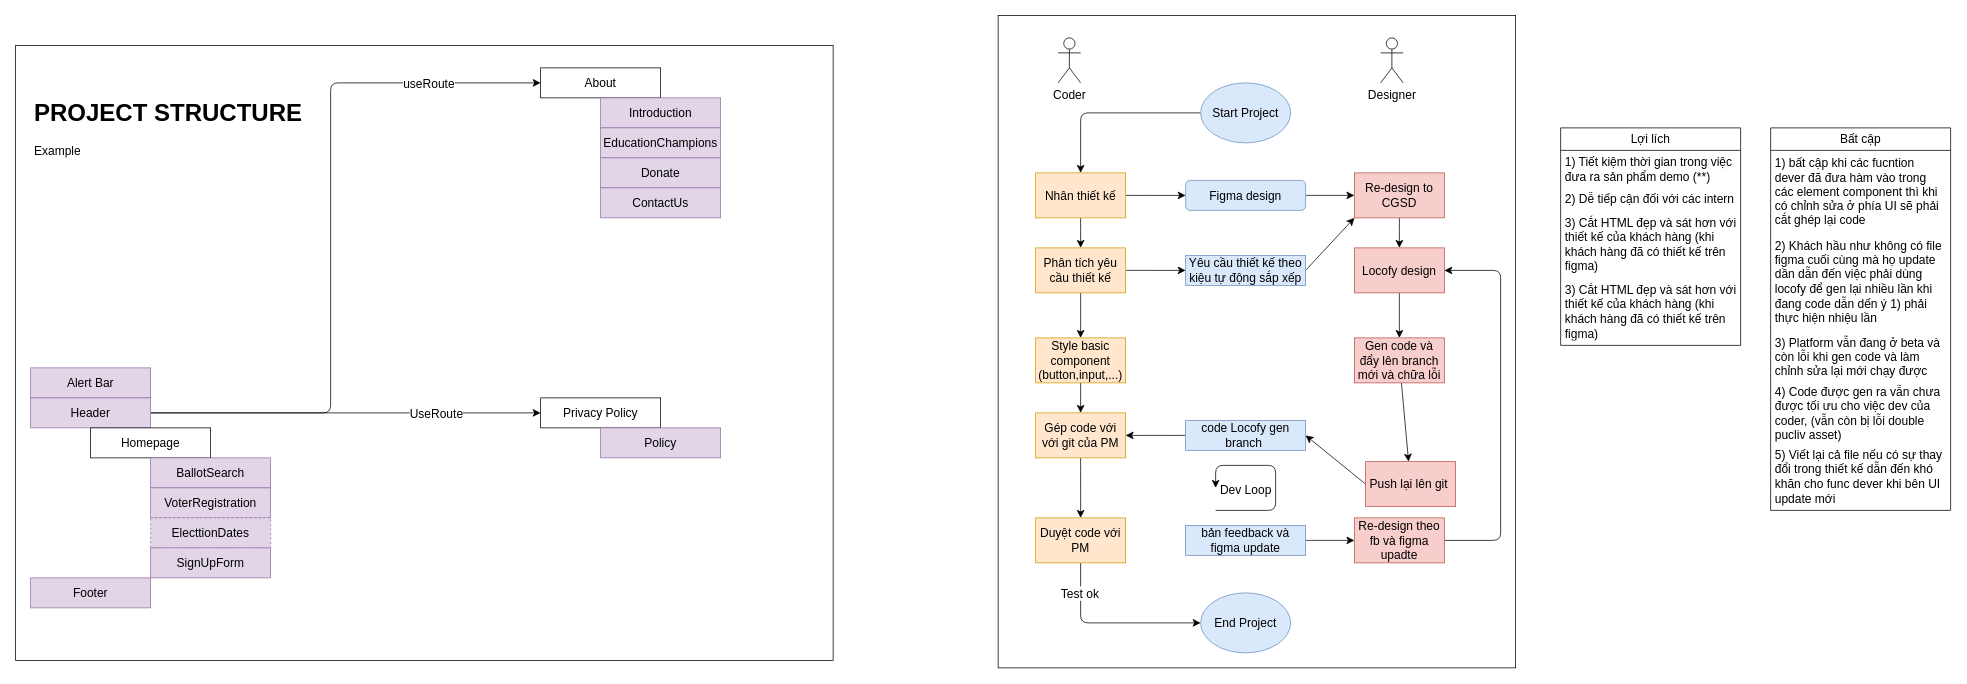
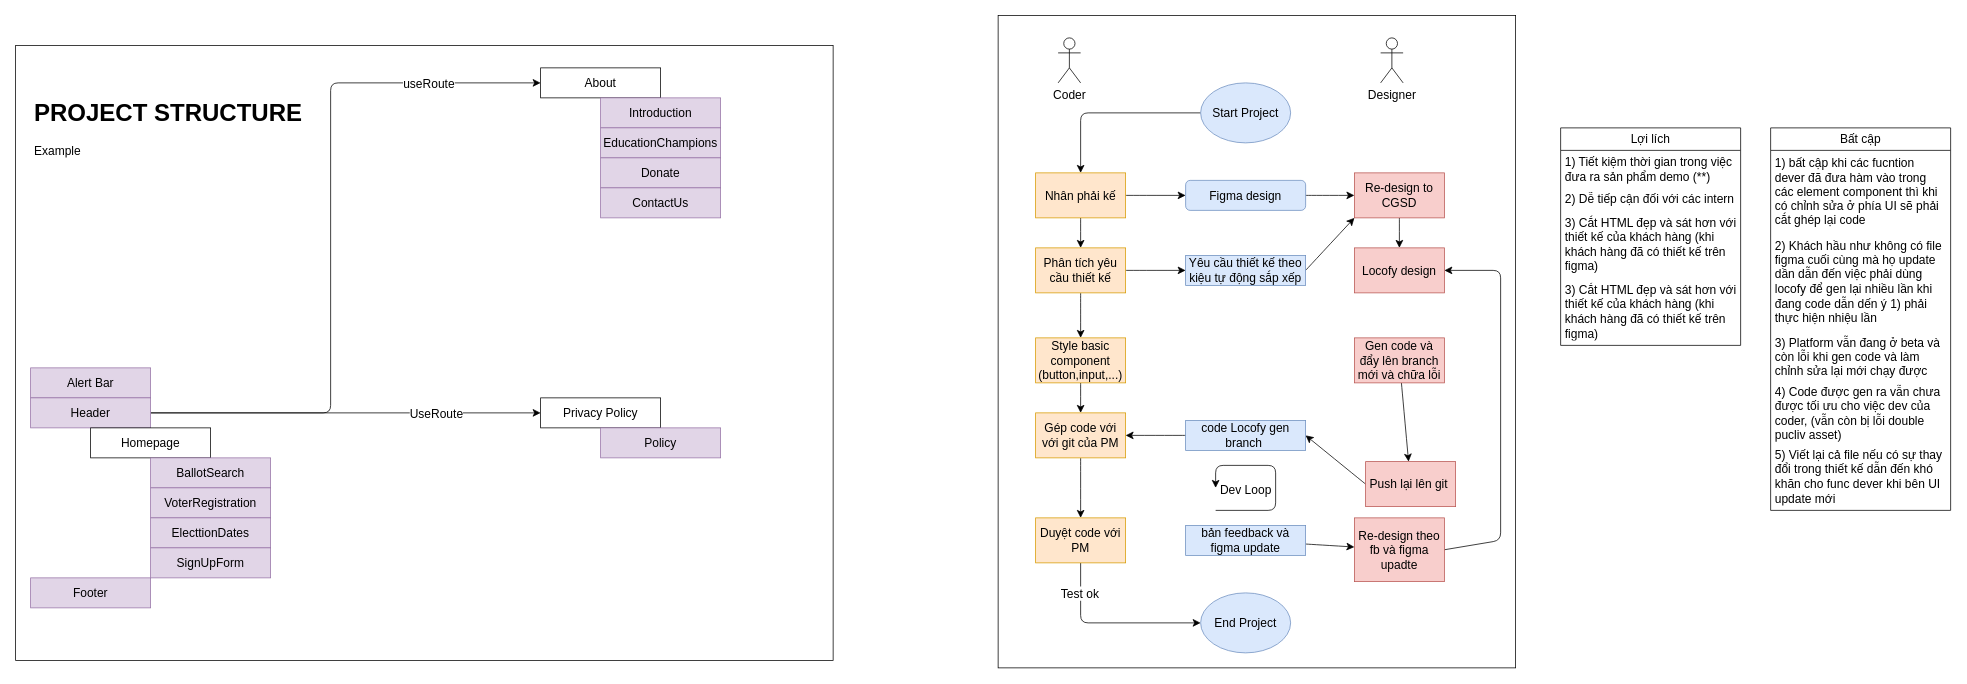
  <mxCell id="0" />
  <mxCell id="1" parent="0" />
  <mxCell id="2" value="" style="rounded=0;whiteSpace=wrap;html=1;fontSize=16;" parent="1" vertex="1"><mxGeometry x="1330" y="20" width="690" height="870" as="geometry" /></mxCell>
  <mxCell id="3" value="" style="rounded=0;whiteSpace=wrap;html=1;fontSize=16;" parent="1" vertex="1"><mxGeometry x="20" y="60" width="1090" height="820" as="geometry" /></mxCell>
  <mxCell id="4" value="Alert Bar" style="rounded=0;whiteSpace=wrap;html=1;fontSize=16;fillColor=#e1d5e7;strokeColor=#9673a6;" parent="1" vertex="1"><mxGeometry x="40" y="490" width="160" height="40" as="geometry" /></mxCell>
  <mxCell id="5" style="edgeStyle=none;rounded=1;orthogonalLoop=1;jettySize=auto;html=1;exitX=1;exitY=0.5;exitDx=0;exitDy=0;entryX=0;entryY=0.5;entryDx=0;entryDy=0;fontSize=12;startSize=8;endSize=8;" parent="1" source="9" target="16" edge="1"><mxGeometry relative="1" as="geometry"><Array as="points"><mxPoint x="440" y="550" /><mxPoint x="440" y="110" /></Array></mxGeometry></mxCell>
  <mxCell id="6" value="useRoute" style="edgeLabel;html=1;align=center;verticalAlign=middle;resizable=0;points=[];fontSize=16;" parent="5" vertex="1" connectable="0"><mxGeometry x="0.213" y="1" relative="1" as="geometry"><mxPoint x="131" y="-98" as="offset" /></mxGeometry></mxCell>
  <mxCell id="7" style="edgeStyle=none;rounded=1;orthogonalLoop=1;jettySize=auto;html=1;exitX=1;exitY=0.5;exitDx=0;exitDy=0;entryX=0;entryY=0.5;entryDx=0;entryDy=0;fontSize=12;startSize=8;endSize=8;" parent="1" source="9" target="21" edge="1"><mxGeometry relative="1" as="geometry" /></mxCell>
  <mxCell id="8" value="UseRoute" style="edgeLabel;html=1;align=center;verticalAlign=middle;resizable=0;points=[];fontSize=16;" parent="7" vertex="1" connectable="0"><mxGeometry x="0.301" y="3" relative="1" as="geometry"><mxPoint x="42" y="3" as="offset" /></mxGeometry></mxCell>
  <mxCell id="9" value="Header" style="rounded=0;whiteSpace=wrap;html=1;fontSize=16;fillColor=#e1d5e7;strokeColor=#9673a6;" parent="1" vertex="1"><mxGeometry x="40" y="530" width="160" height="40" as="geometry" /></mxCell>
  <mxCell id="10" value="Footer" style="rounded=0;whiteSpace=wrap;html=1;fontSize=16;fillColor=#e1d5e7;strokeColor=#9673a6;" parent="1" vertex="1"><mxGeometry x="40" y="770" width="160" height="40" as="geometry" /></mxCell>
  <mxCell id="11" value="Homepage" style="rounded=0;whiteSpace=wrap;html=1;fontSize=16;" parent="1" vertex="1"><mxGeometry y="570" width="160" height="40" as="geometry" x="120" /></mxCell>
  <mxCell id="12" value="BallotSearch" style="rounded=0;whiteSpace=wrap;html=1;fontSize=16;fillColor=#e1d5e7;strokeColor=#9673a6;" parent="1" vertex="1"><mxGeometry x="200" y="610" width="160" height="40" as="geometry" /></mxCell>
  <mxCell id="13" value="VoterRegistration" style="rounded=0;whiteSpace=wrap;html=1;fontSize=16;fillColor=#e1d5e7;strokeColor=#9673a6;" parent="1" vertex="1"><mxGeometry x="200" width="160" height="40" as="geometry" y="650" /></mxCell>
- <mxCell id="14" value="ElecttionDates" style="rounded=0;whiteSpace=wrap;html=1;fontSize=16;fillColor=#e1d5e7;strokeColor=#9673a6;dashed=1;" parent="1" vertex="1"><mxGeometry x="200" y="690" width="160" height="40" as="geometry" /></mxCell>
+ <mxCell id="14" value="ElecttionDates" style="rounded=0;whiteSpace=wrap;html=1;fontSize=16;fillColor=#e1d5e7;strokeColor=#9673a6;" parent="1" vertex="1"><mxGeometry x="200" y="690" width="160" height="40" as="geometry" /></mxCell>
  <mxCell id="15" value="SignUpForm" style="rounded=0;whiteSpace=wrap;html=1;fontSize=16;fillColor=#e1d5e7;strokeColor=#9673a6;" parent="1" vertex="1"><mxGeometry x="200" y="730" width="160" height="40" as="geometry" /></mxCell>
  <mxCell id="16" value="About" style="rounded=0;whiteSpace=wrap;html=1;fontSize=16;" parent="1" vertex="1"><mxGeometry x="720" y="90" width="160" height="40" as="geometry" /></mxCell>
  <mxCell id="17" value="Introduction" style="rounded=0;whiteSpace=wrap;html=1;fontSize=16;fillColor=#e1d5e7;strokeColor=#9673a6;" parent="1" vertex="1"><mxGeometry x="800" y="130" width="160" height="40" as="geometry" /></mxCell>
  <mxCell id="18" value="EducationChampions" style="rounded=0;whiteSpace=wrap;html=1;fontSize=16;fillColor=#e1d5e7;strokeColor=#9673a6;" parent="1" vertex="1"><mxGeometry x="800" y="170" width="160" height="40" as="geometry" /></mxCell>
  <mxCell id="19" value="Donate" style="rounded=0;whiteSpace=wrap;html=1;fontSize=16;fillColor=#e1d5e7;strokeColor=#9673a6;" parent="1" vertex="1"><mxGeometry x="800" y="210" width="160" height="40" as="geometry" /></mxCell>
  <mxCell id="20" value="ContactUs" style="rounded=0;whiteSpace=wrap;html=1;fontSize=16;fillColor=#e1d5e7;strokeColor=#9673a6;" parent="1" vertex="1"><mxGeometry x="800" y="250" width="160" height="40" as="geometry" /></mxCell>
  <mxCell id="21" value="Privacy Policy" style="rounded=0;whiteSpace=wrap;html=1;fontSize=16;" parent="1" vertex="1"><mxGeometry x="720" y="530" width="160" height="40" as="geometry" /></mxCell>
  <mxCell id="22" value="Policy" style="rounded=0;whiteSpace=wrap;html=1;fontSize=16;fillColor=#e1d5e7;strokeColor=#9673a6;" parent="1" vertex="1"><mxGeometry x="800" y="570" width="160" height="40" as="geometry" /></mxCell>
  <mxCell id="23" value="&lt;h1&gt;PROJECT STRUCTURE&lt;/h1&gt;&lt;div&gt;Example&lt;/div&gt;" style="text;html=1;strokeColor=none;fillColor=none;spacing=5;spacingTop=-20;whiteSpace=wrap;overflow=hidden;rounded=0;fontSize=16;" parent="1" vertex="1"><mxGeometry x="40" y="120" width="390" height="120" as="geometry" /></mxCell>
  <mxCell id="24" value="Coder" style="shape=umlActor;verticalLabelPosition=bottom;verticalAlign=top;html=1;outlineConnect=0;fontSize=16;" parent="1" vertex="1"><mxGeometry x="1410" y="50" width="30" height="60" as="geometry" /></mxCell>
  <mxCell id="25" style="edgeStyle=none;curved=1;rounded=0;orthogonalLoop=1;jettySize=auto;html=1;exitX=1;exitY=0.5;exitDx=0;exitDy=0;entryX=0;entryY=0.5;entryDx=0;entryDy=0;fontSize=12;startSize=8;endSize=8;" parent="1" source="26" target="29" edge="1"><mxGeometry relative="1" as="geometry" /></mxCell>
  <mxCell id="26" value="Figma design" style="whiteSpace=wrap;html=1;fontSize=16;fillColor=#dae8fc;strokeColor=#6c8ebf;rounded=1;" parent="1" vertex="1"><mxGeometry x="1580" y="240" width="160" height="40" as="geometry" /></mxCell>
  <mxCell id="27" value="Designer" style="shape=umlActor;verticalLabelPosition=bottom;verticalAlign=top;html=1;outlineConnect=0;fontSize=16;" parent="1" vertex="1"><mxGeometry x="1840" y="50" width="30" height="60" as="geometry" /></mxCell>
  <mxCell id="28" value="" style="edgeStyle=none;curved=1;rounded=0;orthogonalLoop=1;jettySize=auto;html=1;fontSize=12;startSize=8;endSize=8;" parent="1" source="29" target="34" edge="1"><mxGeometry relative="1" as="geometry" /></mxCell>
  <mxCell id="29" value="Re-design to CGSD" style="rounded=0;whiteSpace=wrap;html=1;fontSize=16;fillColor=#f8cecc;strokeColor=#b85450;" parent="1" vertex="1"><mxGeometry x="1805" y="230" width="120" height="60" as="geometry" /></mxCell>
  <mxCell id="30" style="edgeStyle=none;curved=1;rounded=0;orthogonalLoop=1;jettySize=auto;html=1;exitX=1;exitY=0.5;exitDx=0;exitDy=0;entryX=0;entryY=0.5;entryDx=0;entryDy=0;fontSize=12;startSize=8;endSize=8;" parent="1" source="32" target="26" edge="1"><mxGeometry relative="1" as="geometry" /></mxCell>
  <mxCell id="31" value="" style="edgeStyle=none;curved=1;rounded=0;orthogonalLoop=1;jettySize=auto;html=1;fontSize=12;startSize=8;endSize=8;" parent="1" source="32" target="39" edge="1"><mxGeometry relative="1" as="geometry" /></mxCell>
- <mxCell id="32" value="Nhân thiết kế" style="rounded=0;whiteSpace=wrap;html=1;fontSize=16;fillColor=#ffe6cc;strokeColor=#d79b00;" parent="1" vertex="1"><mxGeometry x="1380" y="230" width="120" height="60" as="geometry" /></mxCell>
- <mxCell id="33" value="" style="edgeStyle=none;curved=1;rounded=0;orthogonalLoop=1;jettySize=auto;html=1;fontSize=12;startSize=8;endSize=8;" parent="1" source="34" target="41" edge="1"><mxGeometry relative="1" as="geometry" /></mxCell>
+ <mxCell id="32" value="Nhân phải kế" style="rounded=0;whiteSpace=wrap;html=1;fontSize=16;fillColor=#ffe6cc;strokeColor=#d79b00;" parent="1" vertex="1"><mxGeometry x="1380" y="230" width="120" height="60" as="geometry" /></mxCell>
  <mxCell id="34" value="Locofy design" style="whiteSpace=wrap;html=1;fontSize=16;rounded=0;fillColor=#f8cecc;strokeColor=#b85450;" parent="1" vertex="1"><mxGeometry x="1805" y="330" width="120" height="60" as="geometry" /></mxCell>
  <mxCell id="35" style="edgeStyle=none;curved=1;rounded=0;orthogonalLoop=1;jettySize=auto;html=1;exitX=1;exitY=0.5;exitDx=0;exitDy=0;entryX=0;entryY=1;entryDx=0;entryDy=0;fontSize=12;startSize=8;endSize=8;" parent="1" source="36" target="29" edge="1"><mxGeometry relative="1" as="geometry" /></mxCell>
  <mxCell id="36" value="Yêu cầu thiết kế theo kiệu tự động sắp xếp" style="rounded=0;whiteSpace=wrap;html=1;fontSize=16;fillColor=#dae8fc;strokeColor=#6c8ebf;" parent="1" vertex="1"><mxGeometry x="1580" y="340" width="160" height="40" as="geometry" /></mxCell>
  <mxCell id="37" style="edgeStyle=none;curved=1;rounded=0;orthogonalLoop=1;jettySize=auto;html=1;entryX=0;entryY=0.5;entryDx=0;entryDy=0;fontSize=12;startSize=8;endSize=8;" parent="1" source="39" target="36" edge="1"><mxGeometry relative="1" as="geometry" /></mxCell>
  <mxCell id="38" value="" style="edgeStyle=none;curved=1;rounded=0;orthogonalLoop=1;jettySize=auto;html=1;fontSize=12;startSize=8;endSize=8;" parent="1" source="39" target="43" edge="1"><mxGeometry relative="1" as="geometry" /></mxCell>
  <mxCell id="39" value="Phân tích yêu cầu thiết kế" style="rounded=0;whiteSpace=wrap;html=1;fontSize=16;fillColor=#ffe6cc;strokeColor=#d79b00;" parent="1" vertex="1"><mxGeometry x="1380" y="330" width="120" height="60" as="geometry" /></mxCell>
  <mxCell id="40" value="" style="edgeStyle=none;curved=1;rounded=0;orthogonalLoop=1;jettySize=auto;html=1;fontSize=12;startSize=8;endSize=8;" parent="1" source="41" target="45" edge="1"><mxGeometry relative="1" as="geometry" /></mxCell>
  <mxCell id="41" value="Gen code và đẩy lên branch mới và chữa lỗi" style="whiteSpace=wrap;html=1;fontSize=16;rounded=0;fillColor=#f8cecc;strokeColor=#b85450;" parent="1" vertex="1"><mxGeometry x="1805" y="450" width="120" height="60" as="geometry" /></mxCell>
  <mxCell id="42" value="" style="edgeStyle=none;curved=1;rounded=0;orthogonalLoop=1;jettySize=auto;html=1;fontSize=12;startSize=8;endSize=8;" parent="1" source="43" target="49" edge="1"><mxGeometry relative="1" as="geometry" /></mxCell>
  <mxCell id="43" value="Style basic component (button,input,...)" style="rounded=0;whiteSpace=wrap;html=1;fontSize=16;fillColor=#ffe6cc;strokeColor=#d79b00;" parent="1" vertex="1"><mxGeometry x="1380" y="450" width="120" height="60" as="geometry" /></mxCell>
  <mxCell id="44" style="edgeStyle=none;curved=1;rounded=0;orthogonalLoop=1;jettySize=auto;html=1;exitX=0;exitY=0.5;exitDx=0;exitDy=0;entryX=1;entryY=0.5;entryDx=0;entryDy=0;fontSize=12;startSize=8;endSize=8;" parent="1" source="45" target="47" edge="1"><mxGeometry relative="1" as="geometry" /></mxCell>
  <mxCell id="45" value="Push lại lên git&amp;nbsp;" style="whiteSpace=wrap;html=1;fontSize=16;rounded=0;fillColor=#f8cecc;strokeColor=#b85450;" parent="1" vertex="1"><mxGeometry x="1820" y="615" width="120" height="60" as="geometry" /></mxCell>
  <mxCell id="46" style="edgeStyle=none;curved=1;rounded=0;orthogonalLoop=1;jettySize=auto;html=1;exitX=0;exitY=0.5;exitDx=0;exitDy=0;entryX=1;entryY=0.5;entryDx=0;entryDy=0;fontSize=12;startSize=8;endSize=8;" parent="1" source="47" target="49" edge="1"><mxGeometry relative="1" as="geometry" /></mxCell>
  <mxCell id="47" value="code Locofy gen branch&amp;nbsp;" style="rounded=0;whiteSpace=wrap;html=1;fontSize=16;fillColor=#dae8fc;strokeColor=#6c8ebf;" parent="1" vertex="1"><mxGeometry x="1580" y="560" width="160" height="40" as="geometry" /></mxCell>
  <mxCell id="48" value="" style="edgeStyle=none;curved=1;rounded=0;orthogonalLoop=1;jettySize=auto;html=1;fontSize=12;startSize=8;endSize=8;" parent="1" source="49" target="52" edge="1"><mxGeometry relative="1" as="geometry" /></mxCell>
  <mxCell id="49" value="Gép code với với git của PM" style="rounded=0;whiteSpace=wrap;html=1;fontSize=16;fillColor=#ffe6cc;strokeColor=#d79b00;" parent="1" vertex="1"><mxGeometry x="1380" y="550" width="120" height="60" as="geometry" /></mxCell>
  <mxCell id="50" style="edgeStyle=none;rounded=1;orthogonalLoop=1;jettySize=auto;html=1;exitX=0.5;exitY=1;exitDx=0;exitDy=0;entryX=0;entryY=0.5;entryDx=0;entryDy=0;fontSize=12;startSize=8;endSize=8;" parent="1" source="52" target="59" edge="1"><mxGeometry relative="1" as="geometry"><mxPoint x="1580" y="830" as="targetPoint" /><Array as="points"><mxPoint x="1440" y="830" /></Array></mxGeometry></mxCell>
  <mxCell id="51" value="Test ok" style="edgeLabel;html=1;align=center;verticalAlign=middle;resizable=0;points=[];fontSize=16;" parent="50" vertex="1" connectable="0"><mxGeometry x="-0.663" y="-2" relative="1" as="geometry"><mxPoint as="offset" /></mxGeometry></mxCell>
  <mxCell id="52" value="Duyệt code với PM" style="rounded=0;whiteSpace=wrap;html=1;fontSize=16;fillColor=#ffe6cc;strokeColor=#d79b00;" parent="1" vertex="1"><mxGeometry x="1380" y="690" width="120" height="60" as="geometry" /></mxCell>
  <mxCell id="53" value="" style="edgeStyle=none;curved=1;rounded=0;orthogonalLoop=1;jettySize=auto;html=1;fontSize=12;startSize=8;endSize=8;" parent="1" source="54" target="56" edge="1"><mxGeometry relative="1" as="geometry" /></mxCell>
  <mxCell id="54" value="bản feedback và figma update" style="rounded=0;whiteSpace=wrap;html=1;fontSize=16;fillColor=#dae8fc;strokeColor=#6c8ebf;" parent="1" vertex="1"><mxGeometry x="1580" y="700" width="160" height="40" as="geometry" /></mxCell>
  <mxCell id="55" style="edgeStyle=none;rounded=1;orthogonalLoop=1;jettySize=auto;html=1;exitX=1;exitY=0.5;exitDx=0;exitDy=0;fontSize=12;startSize=8;endSize=8;entryX=1;entryY=0.5;entryDx=0;entryDy=0;" parent="1" source="56" target="34" edge="1"><mxGeometry relative="1" as="geometry"><mxPoint x="2010" y="370" as="targetPoint" /><Array as="points"><mxPoint x="2000" y="720" /><mxPoint x="2000" y="360" /></Array></mxGeometry></mxCell>
- <mxCell id="56" value="Re-design theo fb và figma upadte" style="rounded=0;whiteSpace=wrap;html=1;fontSize=16;fillColor=#f8cecc;strokeColor=#b85450;" parent="1" vertex="1"><mxGeometry x="1805" y="690" width="120" height="60" as="geometry" /></mxCell>
+ <mxCell id="56" value="Re-design theo fb và figma upadte" style="rounded=0;whiteSpace=wrap;html=1;fontSize=16;fillColor=#f8cecc;strokeColor=#b85450;" parent="1" vertex="1"><mxGeometry x="1805" y="690" width="120" height="85" as="geometry" /></mxCell>
  <mxCell id="57" value="" style="endArrow=classic;html=1;rounded=1;fontSize=12;startSize=8;endSize=8;" parent="1" edge="1"><mxGeometry width="50" height="50" relative="1" as="geometry"><mxPoint x="1620" y="680" as="sourcePoint" /><mxPoint x="1620" as="targetPoint" y="650" /><Array as="points"><mxPoint x="1700" y="680" /><mxPoint x="1700" y="620" /><mxPoint x="1620" y="620" /></Array></mxGeometry></mxCell>
  <mxCell id="58" value="Dev Loop" style="text;html=1;align=center;verticalAlign=middle;resizable=0;points=[];autosize=1;strokeColor=none;fillColor=none;fontSize=16;" parent="1" vertex="1"><mxGeometry x="1615" y="638" width="90" height="30" as="geometry" /></mxCell>
  <mxCell id="59" value="End Project" style="ellipse;whiteSpace=wrap;html=1;fontSize=16;fillColor=#dae8fc;strokeColor=#6c8ebf;" parent="1" vertex="1"><mxGeometry x="1600" y="790" width="120" height="80" as="geometry" /></mxCell>
  <mxCell id="60" style="edgeStyle=none;rounded=1;orthogonalLoop=1;jettySize=auto;html=1;exitX=0;exitY=0.5;exitDx=0;exitDy=0;entryX=0.5;entryY=0;entryDx=0;entryDy=0;fontSize=12;startSize=8;endSize=8;" parent="1" source="61" target="32" edge="1"><mxGeometry relative="1" as="geometry"><Array as="points"><mxPoint x="1440" y="150" /></Array></mxGeometry></mxCell>
  <mxCell id="61" value="Start Project" style="ellipse;whiteSpace=wrap;html=1;fontSize=16;fillColor=#dae8fc;strokeColor=#6c8ebf;" parent="1" vertex="1"><mxGeometry x="1600" y="110" width="120" height="80" as="geometry" /></mxCell>
  <mxCell id="62" value="Lợi lích" style="swimlane;fontStyle=0;childLayout=stackLayout;horizontal=1;startSize=30;horizontalStack=0;resizeParent=1;resizeParentMax=0;resizeLast=0;collapsible=1;marginBottom=0;whiteSpace=wrap;html=1;fontSize=16;" vertex="1" parent="1"><mxGeometry x="2080" y="170" width="240" height="290" as="geometry" /></mxCell>
  <mxCell id="63" value="1) Tiết kiệm thời gian trong việc đưa ra sản phẩm demo (**)" style="text;strokeColor=none;fillColor=none;align=left;verticalAlign=middle;spacingLeft=4;spacingRight=4;overflow=hidden;points=[[0,0.5],[1,0.5]];portConstraint=eastwest;rotatable=0;whiteSpace=wrap;html=1;fontSize=16;" vertex="1" parent="62"><mxGeometry y="30" width="240" height="50" as="geometry" /></mxCell>
  <mxCell id="64" value="2) Dễ tiếp cận đối với các intern" style="text;strokeColor=none;fillColor=none;align=left;verticalAlign=middle;spacingLeft=4;spacingRight=4;overflow=hidden;points=[[0,0.5],[1,0.5]];portConstraint=eastwest;rotatable=0;whiteSpace=wrap;html=1;fontSize=16;" vertex="1" parent="62"><mxGeometry y="80" width="240" height="30" as="geometry" /></mxCell>
  <mxCell id="65" value="3) Cắt HTML đẹp và sát hơn với thiết kế của khách hàng (khi khách hàng đã có thiết kế trên figma)" style="text;strokeColor=none;fillColor=none;align=left;verticalAlign=middle;spacingLeft=4;spacingRight=4;overflow=hidden;points=[[0,0.5],[1,0.5]];portConstraint=eastwest;rotatable=0;whiteSpace=wrap;html=1;fontSize=16;" vertex="1" parent="62"><mxGeometry y="110" width="240" height="90" as="geometry" /></mxCell>
  <mxCell id="66" value="3) Cắt HTML đẹp và sát hơn với thiết kế của khách hàng (khi khách hàng đã có thiết kế trên figma)" style="text;strokeColor=none;fillColor=none;align=left;verticalAlign=middle;spacingLeft=4;spacingRight=4;overflow=hidden;points=[[0,0.5],[1,0.5]];portConstraint=eastwest;rotatable=0;whiteSpace=wrap;html=1;fontSize=16;" vertex="1" parent="62"><mxGeometry y="200" width="240" height="90" as="geometry" /></mxCell>
  <mxCell id="67" value="Bất cập" style="swimlane;fontStyle=0;childLayout=stackLayout;horizontal=1;startSize=30;horizontalStack=0;resizeParent=1;resizeParentMax=0;resizeLast=0;collapsible=1;marginBottom=0;whiteSpace=wrap;html=1;fontSize=16;" vertex="1" parent="1"><mxGeometry x="2360" y="170" width="240" height="510" as="geometry" /></mxCell>
  <mxCell id="68" value="1) bất cập khi các fucntion dever đã đưa hàm vào trong các element component thì khi có chỉnh sửa ở phía UI sẽ phải cắt ghép lại code" style="text;strokeColor=none;fillColor=none;align=left;verticalAlign=middle;spacingLeft=4;spacingRight=4;overflow=hidden;points=[[0,0.5],[1,0.5]];portConstraint=eastwest;rotatable=0;whiteSpace=wrap;html=1;fontSize=16;" vertex="1" parent="67"><mxGeometry y="30" width="240" height="110" as="geometry" /></mxCell>
  <mxCell id="69" value="2) Khách hầu như không có file figma cuối cùng mà họ update dần dẫn đến việc phải dùng locofy để gen lại nhiều lần khi đang code dẫn dến ý 1) phải thực hiện nhiệu lần" style="text;strokeColor=none;fillColor=none;align=left;verticalAlign=middle;spacingLeft=4;spacingRight=4;overflow=hidden;points=[[0,0.5],[1,0.5]];portConstraint=eastwest;rotatable=0;whiteSpace=wrap;html=1;fontSize=16;" vertex="1" parent="67"><mxGeometry y="140" width="240" height="130" as="geometry" /></mxCell>
  <mxCell id="70" value="3) Platform vẫn đang ở beta và còn lỗi khi gen code và làm chỉnh sửa lại mới chạy được&amp;nbsp;" style="text;strokeColor=none;fillColor=none;align=left;verticalAlign=middle;spacingLeft=4;spacingRight=4;overflow=hidden;points=[[0,0.5],[1,0.5]];portConstraint=eastwest;rotatable=0;whiteSpace=wrap;html=1;fontSize=16;" vertex="1" parent="67"><mxGeometry y="270" width="240" height="70" as="geometry" /></mxCell>
  <mxCell id="71" value="4) Code được gen ra vẫn chưa được tối ưu cho việc dev của coder, (vẫn còn bị lỗi double pucliv asset)" style="text;strokeColor=none;fillColor=none;align=left;verticalAlign=middle;spacingLeft=4;spacingRight=4;overflow=hidden;points=[[0,0.5],[1,0.5]];portConstraint=eastwest;rotatable=0;whiteSpace=wrap;html=1;fontSize=16;" vertex="1" parent="67"><mxGeometry y="340" width="240" height="80" as="geometry" /></mxCell>
  <mxCell id="72" value="5) Viết lại cả file nếu có sự thay đổi trong thiết kế dẫn đến khó khăn cho func dever khi bên UI update mới&amp;nbsp;" style="text;strokeColor=none;fillColor=none;align=left;verticalAlign=middle;spacingLeft=4;spacingRight=4;overflow=hidden;points=[[0,0.5],[1,0.5]];portConstraint=eastwest;rotatable=0;whiteSpace=wrap;html=1;fontSize=16;" vertex="1" parent="67"><mxGeometry y="420" width="240" height="90" as="geometry" /></mxCell>
